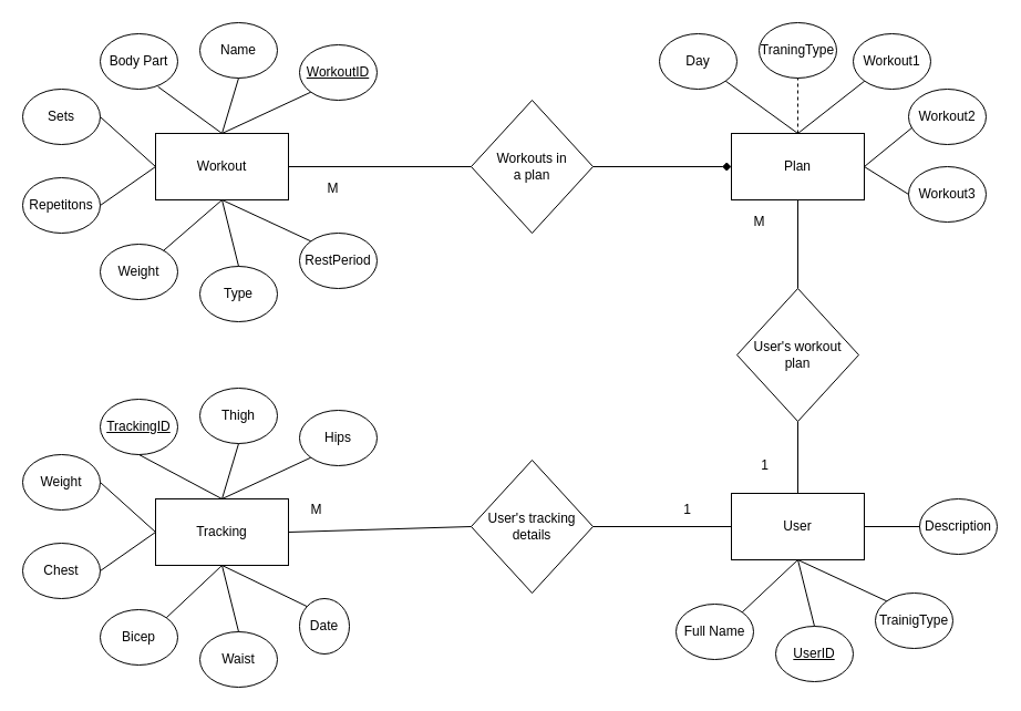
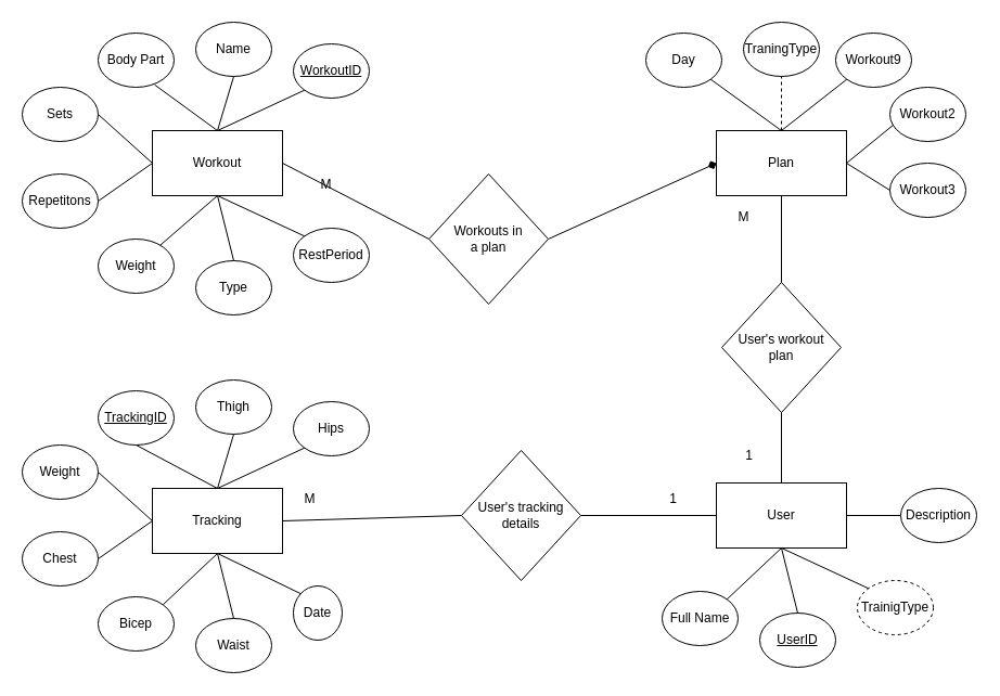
  <mxCell id="0" />
  <mxCell id="1" parent="0" />
  <mxCell id="2" value="Workout" style="rounded=0;whiteSpace=wrap;html=1;" parent="1" vertex="1"><mxGeometry x="140" y="120" width="120" height="60" as="geometry" /></mxCell>
  <mxCell id="3" value="Type" style="ellipse;whiteSpace=wrap;html=1;" parent="1" vertex="1"><mxGeometry x="180" y="240" width="70" height="50" as="geometry" /></mxCell>
  <mxCell id="4" value="RestPeriod" style="ellipse;whiteSpace=wrap;html=1;" parent="1" vertex="1"><mxGeometry x="270" y="210" width="70" height="50" as="geometry" /></mxCell>
  <mxCell id="5" value="Weight" style="ellipse;whiteSpace=wrap;html=1;" parent="1" vertex="1"><mxGeometry x="90" y="220" width="70" height="50" as="geometry" /></mxCell>
  <mxCell id="6" value="Sets" style="ellipse;whiteSpace=wrap;html=1;" parent="1" vertex="1"><mxGeometry x="20" y="80" width="70" height="50" as="geometry" /></mxCell>
  <mxCell id="7" value="Body Part" style="ellipse;whiteSpace=wrap;html=1;" parent="1" vertex="1"><mxGeometry x="90" y="30" width="70" height="50" as="geometry" /></mxCell>
  <mxCell id="8" value="Name" style="ellipse;whiteSpace=wrap;html=1;" parent="1" vertex="1"><mxGeometry x="180" y="20" width="70" height="50" as="geometry" /></mxCell>
  <mxCell id="9" value="Repetitons" style="ellipse;whiteSpace=wrap;html=1;" parent="1" vertex="1"><mxGeometry x="20" y="160" width="70" height="50" as="geometry" /></mxCell>
  <mxCell id="10" value="&lt;u&gt;WorkoutID&lt;/u&gt;" style="ellipse;whiteSpace=wrap;html=1;" parent="1" vertex="1"><mxGeometry x="270" y="40" width="70" height="50" as="geometry" /></mxCell>
  <mxCell id="11" value="Tracking" style="rounded=0;whiteSpace=wrap;html=1;" parent="1" vertex="1"><mxGeometry x="140" y="450" width="120" height="60" as="geometry" /></mxCell>
  <mxCell id="12" value="Waist" style="ellipse;whiteSpace=wrap;html=1;" parent="1" vertex="1"><mxGeometry x="180" y="570" width="70" height="50" as="geometry" /></mxCell>
  <mxCell id="13" value="Date" style="ellipse;whiteSpace=wrap;html=1;" parent="1" vertex="1"><mxGeometry x="270" y="540" width="45" height="50" as="geometry" /></mxCell>
  <mxCell id="14" value="Bicep" style="ellipse;whiteSpace=wrap;html=1;" parent="1" vertex="1"><mxGeometry x="90" y="550" width="70" height="50" as="geometry" /></mxCell>
  <mxCell id="15" value="Weight" style="ellipse;whiteSpace=wrap;html=1;" parent="1" vertex="1"><mxGeometry x="20" y="410" width="70" height="50" as="geometry" /></mxCell>
  <mxCell id="16" value="&lt;u&gt;TrackingID&lt;/u&gt;" style="ellipse;whiteSpace=wrap;html=1;" parent="1" vertex="1"><mxGeometry x="90" y="360" width="70" height="50" as="geometry" /></mxCell>
  <mxCell id="17" value="Thigh" style="ellipse;whiteSpace=wrap;html=1;" parent="1" vertex="1"><mxGeometry x="180" y="350" width="70" height="50" as="geometry" /></mxCell>
  <mxCell id="18" value="Chest" style="ellipse;whiteSpace=wrap;html=1;" parent="1" vertex="1"><mxGeometry x="20" y="490" width="70" height="50" as="geometry" /></mxCell>
  <mxCell id="19" value="Hips" style="ellipse;whiteSpace=wrap;html=1;" parent="1" vertex="1"><mxGeometry x="270" y="370" width="70" height="50" as="geometry" /></mxCell>
  <mxCell id="20" value="Plan" style="rounded=0;whiteSpace=wrap;html=1;" parent="1" vertex="1"><mxGeometry x="660" y="120" width="120" height="60" as="geometry" /></mxCell>
  <mxCell id="21" value="Workout2" style="ellipse;whiteSpace=wrap;html=1;" parent="1" vertex="1"><mxGeometry x="820" y="80" width="70" height="50" as="geometry" /></mxCell>
  <mxCell id="22" value="Day" style="ellipse;whiteSpace=wrap;html=1;" parent="1" vertex="1"><mxGeometry x="595" y="30" width="70" height="50" as="geometry" /></mxCell>
  <mxCell id="23" value="TraningType" style="ellipse;whiteSpace=wrap;html=1;" parent="1" vertex="1"><mxGeometry x="685" y="20" width="70" height="50" as="geometry" /></mxCell>
  <mxCell id="24" value="Workout3" style="ellipse;whiteSpace=wrap;html=1;" parent="1" vertex="1"><mxGeometry x="820" y="150" width="70" height="50" as="geometry" /></mxCell>
- <mxCell id="25" value="Workout1" style="ellipse;whiteSpace=wrap;html=1;" parent="1" vertex="1"><mxGeometry x="770" y="30" width="70" height="50" as="geometry" /></mxCell>
+ <mxCell id="25" value="Workout9" style="ellipse;whiteSpace=wrap;html=1;" parent="1" vertex="1"><mxGeometry x="770" y="30" width="70" height="50" as="geometry" /></mxCell>
  <mxCell id="26" value="User" style="rounded=0;whiteSpace=wrap;html=1;" parent="1" vertex="1"><mxGeometry x="660" y="445" width="120" height="60" as="geometry" /></mxCell>
  <mxCell id="27" value="&lt;u&gt;UserID&lt;/u&gt;" style="ellipse;whiteSpace=wrap;html=1;" parent="1" vertex="1"><mxGeometry x="700" y="565" width="70" height="50" as="geometry" /></mxCell>
- <mxCell id="28" value="TrainigType" style="ellipse;whiteSpace=wrap;html=1;" parent="1" vertex="1"><mxGeometry x="790" y="535" width="70" height="50" as="geometry" /></mxCell>
+ <mxCell id="28" value="TrainigType" style="ellipse;whiteSpace=wrap;html=1;dashed=1;" parent="1" vertex="1"><mxGeometry x="790" y="535" width="70" height="50" as="geometry" /></mxCell>
  <mxCell id="29" value="Full Name" style="ellipse;whiteSpace=wrap;html=1;" parent="1" vertex="1"><mxGeometry x="610" y="545" width="70" height="50" as="geometry" /></mxCell>
  <mxCell id="30" value="Description" style="ellipse;whiteSpace=wrap;html=1;" parent="1" vertex="1"><mxGeometry x="830" y="450" width="70" height="50" as="geometry" /></mxCell>
  <mxCell id="31" value="User's tracking details" style="rhombus;whiteSpace=wrap;html=1;" parent="1" vertex="1"><mxGeometry x="425" y="415" width="110" height="120" as="geometry" /></mxCell>
  <mxCell id="32" value="User's workout &lt;br&gt;plan" style="rhombus;whiteSpace=wrap;html=1;" parent="1" vertex="1"><mxGeometry x="665" y="260" width="110" height="120" as="geometry" /></mxCell>
- <mxCell id="33" value="Workouts in &lt;br&gt;a plan" style="rhombus;whiteSpace=wrap;html=1;" parent="1" vertex="1"><mxGeometry x="425" y="90" width="110" height="120" as="geometry" /></mxCell>
+ <mxCell id="33" value="Workouts in &lt;br&gt;a plan" style="rhombus;whiteSpace=wrap;html=1;" parent="1" vertex="1"><mxGeometry x="395" y="160" width="110" height="120" as="geometry" /></mxCell>
  <mxCell id="34" value="" style="endArrow=none;html=1;rounded=0;entryX=0.5;entryY=1;entryDx=0;entryDy=0;exitX=0.5;exitY=0;exitDx=0;exitDy=0;" parent="1" source="3" target="2" edge="1"><mxGeometry width="50" height="50" relative="1" as="geometry"><mxPoint x="280" y="330" as="sourcePoint" /><mxPoint x="330" y="280" as="targetPoint" /></mxGeometry></mxCell>
  <mxCell id="35" value="" style="endArrow=none;html=1;rounded=0;entryX=0.5;entryY=1;entryDx=0;entryDy=0;exitX=0;exitY=0;exitDx=0;exitDy=0;" parent="1" source="4" target="2" edge="1"><mxGeometry width="50" height="50" relative="1" as="geometry"><mxPoint x="225" y="250" as="sourcePoint" /><mxPoint x="210" y="190" as="targetPoint" /></mxGeometry></mxCell>
  <mxCell id="36" value="" style="endArrow=none;html=1;rounded=0;" parent="1" source="5" edge="1"><mxGeometry width="50" height="50" relative="1" as="geometry"><mxPoint x="235" y="260" as="sourcePoint" /><mxPoint x="200" y="180" as="targetPoint" /></mxGeometry></mxCell>
  <mxCell id="37" value="" style="endArrow=none;html=1;rounded=0;entryX=0;entryY=0.5;entryDx=0;entryDy=0;exitX=1;exitY=0.5;exitDx=0;exitDy=0;" parent="1" source="9" target="2" edge="1"><mxGeometry width="50" height="50" relative="1" as="geometry"><mxPoint x="245" y="270" as="sourcePoint" /><mxPoint x="230" y="210" as="targetPoint" /></mxGeometry></mxCell>
  <mxCell id="38" value="" style="endArrow=none;html=1;rounded=0;entryX=0;entryY=0.5;entryDx=0;entryDy=0;exitX=1;exitY=0.5;exitDx=0;exitDy=0;" parent="1" source="6" target="2" edge="1"><mxGeometry width="50" height="50" relative="1" as="geometry"><mxPoint x="255" y="280" as="sourcePoint" /><mxPoint x="240" y="220" as="targetPoint" /></mxGeometry></mxCell>
  <mxCell id="39" value="" style="endArrow=none;html=1;rounded=0;entryX=0.745;entryY=0.955;entryDx=0;entryDy=0;exitX=0.5;exitY=0;exitDx=0;exitDy=0;entryPerimeter=0;" parent="1" source="2" target="7" edge="1"><mxGeometry width="50" height="50" relative="1" as="geometry"><mxPoint x="265" y="290" as="sourcePoint" /><mxPoint x="250" y="230" as="targetPoint" /></mxGeometry></mxCell>
  <mxCell id="40" value="" style="endArrow=none;html=1;rounded=0;entryX=0.5;entryY=1;entryDx=0;entryDy=0;exitX=0.5;exitY=0;exitDx=0;exitDy=0;" parent="1" source="2" target="8" edge="1"><mxGeometry width="50" height="50" relative="1" as="geometry"><mxPoint x="275" y="300" as="sourcePoint" /><mxPoint x="260" y="240" as="targetPoint" /></mxGeometry></mxCell>
  <mxCell id="41" value="" style="endArrow=none;html=1;rounded=0;entryX=0;entryY=1;entryDx=0;entryDy=0;exitX=0.5;exitY=0;exitDx=0;exitDy=0;" parent="1" source="2" target="10" edge="1"><mxGeometry width="50" height="50" relative="1" as="geometry"><mxPoint x="285" y="310" as="sourcePoint" /><mxPoint x="270" y="250" as="targetPoint" /></mxGeometry></mxCell>
  <mxCell id="42" value="" style="endArrow=none;html=1;rounded=0;exitX=0.5;exitY=0;exitDx=0;exitDy=0;entryX=0.5;entryY=1;entryDx=0;entryDy=0;" parent="1" source="11" target="17" edge="1"><mxGeometry width="50" height="50" relative="1" as="geometry"><mxPoint x="280" y="330" as="sourcePoint" /><mxPoint x="330" y="280" as="targetPoint" /></mxGeometry></mxCell>
  <mxCell id="43" value="" style="endArrow=none;html=1;rounded=0;entryX=0.5;entryY=1;entryDx=0;entryDy=0;exitX=0.5;exitY=0;exitDx=0;exitDy=0;" parent="1" source="11" target="16" edge="1"><mxGeometry width="50" height="50" relative="1" as="geometry"><mxPoint x="295" y="320" as="sourcePoint" /><mxPoint x="280" y="260" as="targetPoint" /></mxGeometry></mxCell>
  <mxCell id="44" value="" style="endArrow=none;html=1;rounded=0;entryX=0;entryY=1;entryDx=0;entryDy=0;" parent="1" target="19" edge="1"><mxGeometry width="50" height="50" relative="1" as="geometry"><mxPoint x="200" y="450" as="sourcePoint" /><mxPoint x="290" y="270" as="targetPoint" /></mxGeometry></mxCell>
  <mxCell id="45" value="" style="endArrow=none;html=1;rounded=0;entryX=0.5;entryY=1;entryDx=0;entryDy=0;exitX=0.5;exitY=0;exitDx=0;exitDy=0;" parent="1" source="12" target="11" edge="1"><mxGeometry width="50" height="50" relative="1" as="geometry"><mxPoint x="315" y="340" as="sourcePoint" /><mxPoint x="300" y="280" as="targetPoint" /></mxGeometry></mxCell>
  <mxCell id="46" value="" style="endArrow=none;html=1;rounded=0;entryX=0.5;entryY=1;entryDx=0;entryDy=0;exitX=0;exitY=0;exitDx=0;exitDy=0;" parent="1" source="13" target="11" edge="1"><mxGeometry width="50" height="50" relative="1" as="geometry"><mxPoint x="325" y="350" as="sourcePoint" /><mxPoint x="310" y="290" as="targetPoint" /></mxGeometry></mxCell>
  <mxCell id="47" value="" style="endArrow=none;html=1;rounded=0;entryX=0.5;entryY=1;entryDx=0;entryDy=0;exitX=1;exitY=0;exitDx=0;exitDy=0;" parent="1" source="14" target="11" edge="1"><mxGeometry width="50" height="50" relative="1" as="geometry"><mxPoint x="335" y="360" as="sourcePoint" /><mxPoint x="320" y="300" as="targetPoint" /></mxGeometry></mxCell>
  <mxCell id="48" value="" style="endArrow=none;html=1;rounded=0;entryX=1;entryY=0.5;entryDx=0;entryDy=0;exitX=0;exitY=0.5;exitDx=0;exitDy=0;" parent="1" source="11" target="18" edge="1"><mxGeometry width="50" height="50" relative="1" as="geometry"><mxPoint x="345" y="370" as="sourcePoint" /><mxPoint x="330" y="310" as="targetPoint" /></mxGeometry></mxCell>
  <mxCell id="49" value="" style="endArrow=none;html=1;rounded=0;entryX=1;entryY=0.5;entryDx=0;entryDy=0;exitX=0;exitY=0.5;exitDx=0;exitDy=0;" parent="1" source="11" target="15" edge="1"><mxGeometry width="50" height="50" relative="1" as="geometry"><mxPoint x="355" y="380" as="sourcePoint" /><mxPoint x="340" y="320" as="targetPoint" /></mxGeometry></mxCell>
  <mxCell id="50" value="" style="endArrow=none;html=1;rounded=0;entryX=1;entryY=0;entryDx=0;entryDy=0;exitX=0.5;exitY=1;exitDx=0;exitDy=0;" parent="1" source="26" target="29" edge="1"><mxGeometry width="50" height="50" relative="1" as="geometry"><mxPoint x="365" y="390" as="sourcePoint" /><mxPoint x="350" y="330" as="targetPoint" /></mxGeometry></mxCell>
  <mxCell id="51" value="" style="endArrow=none;html=1;rounded=0;entryX=0.5;entryY=0;entryDx=0;entryDy=0;exitX=0.5;exitY=1;exitDx=0;exitDy=0;" parent="1" source="26" target="27" edge="1"><mxGeometry width="50" height="50" relative="1" as="geometry"><mxPoint x="375" y="400" as="sourcePoint" /><mxPoint x="360" y="340" as="targetPoint" /></mxGeometry></mxCell>
  <mxCell id="52" value="" style="endArrow=none;html=1;rounded=0;entryX=0;entryY=0;entryDx=0;entryDy=0;exitX=0.5;exitY=1;exitDx=0;exitDy=0;" parent="1" source="26" target="28" edge="1"><mxGeometry width="50" height="50" relative="1" as="geometry"><mxPoint x="385" y="410" as="sourcePoint" /><mxPoint x="370" y="350" as="targetPoint" /></mxGeometry></mxCell>
  <mxCell id="53" value="" style="endArrow=none;html=1;rounded=0;entryX=0;entryY=0.5;entryDx=0;entryDy=0;exitX=1;exitY=0.5;exitDx=0;exitDy=0;" parent="1" source="26" target="30" edge="1"><mxGeometry width="50" height="50" relative="1" as="geometry"><mxPoint x="395" y="420" as="sourcePoint" /><mxPoint x="380" y="360" as="targetPoint" /></mxGeometry></mxCell>
  <mxCell id="54" value="" style="endArrow=none;html=1;rounded=0;entryX=0;entryY=0.5;entryDx=0;entryDy=0;exitX=1;exitY=0.5;exitDx=0;exitDy=0;" parent="1" source="20" target="24" edge="1"><mxGeometry width="50" height="50" relative="1" as="geometry"><mxPoint x="405" y="430" as="sourcePoint" /><mxPoint x="390" y="370" as="targetPoint" /></mxGeometry></mxCell>
  <mxCell id="55" value="" style="endArrow=none;html=1;rounded=0;entryX=0.051;entryY=0.689;entryDx=0;entryDy=0;exitX=1;exitY=0.5;exitDx=0;exitDy=0;entryPerimeter=0;" parent="1" source="20" target="21" edge="1"><mxGeometry width="50" height="50" relative="1" as="geometry"><mxPoint x="415" y="440" as="sourcePoint" /><mxPoint x="400" y="380" as="targetPoint" /></mxGeometry></mxCell>
  <mxCell id="56" value="" style="endArrow=none;html=1;rounded=0;entryX=0.5;entryY=0;entryDx=0;entryDy=0;exitX=1;exitY=1;exitDx=0;exitDy=0;" parent="1" source="22" target="20" edge="1"><mxGeometry width="50" height="50" relative="1" as="geometry"><mxPoint x="425" y="450" as="sourcePoint" /><mxPoint x="410" y="390" as="targetPoint" /></mxGeometry></mxCell>
  <mxCell id="57" value="" style="endArrow=none;html=1;rounded=0;entryX=0.5;entryY=1;entryDx=0;entryDy=0;exitX=0.5;exitY=0;exitDx=0;exitDy=0;dashed=1;" parent="1" source="20" target="23" edge="1"><mxGeometry width="50" height="50" relative="1" as="geometry"><mxPoint x="435" y="460" as="sourcePoint" /><mxPoint x="420" y="400" as="targetPoint" /></mxGeometry></mxCell>
  <mxCell id="58" value="" style="endArrow=none;html=1;rounded=0;entryX=0;entryY=1;entryDx=0;entryDy=0;exitX=0.5;exitY=0;exitDx=0;exitDy=0;" parent="1" source="20" target="25" edge="1"><mxGeometry width="50" height="50" relative="1" as="geometry"><mxPoint x="445" y="470" as="sourcePoint" /><mxPoint x="430" y="410" as="targetPoint" /></mxGeometry></mxCell>
  <mxCell id="59" value="" style="endArrow=none;html=1;rounded=0;entryX=1;entryY=0.5;entryDx=0;entryDy=0;exitX=0;exitY=0.5;exitDx=0;exitDy=0;" parent="1" source="31" target="11" edge="1"><mxGeometry width="50" height="50" relative="1" as="geometry"><mxPoint x="455" y="480" as="sourcePoint" /><mxPoint x="440" y="420" as="targetPoint" /></mxGeometry></mxCell>
  <mxCell id="60" value="" style="endArrow=none;html=1;rounded=0;entryX=0;entryY=0.5;entryDx=0;entryDy=0;exitX=1;exitY=0.5;exitDx=0;exitDy=0;" parent="1" source="31" target="26" edge="1"><mxGeometry width="50" height="50" relative="1" as="geometry"><mxPoint x="465" y="490" as="sourcePoint" /><mxPoint x="450" y="430" as="targetPoint" /></mxGeometry></mxCell>
  <mxCell id="61" value="" style="endArrow=none;html=1;rounded=0;entryX=0.5;entryY=1;entryDx=0;entryDy=0;" parent="1" source="26" target="32" edge="1"><mxGeometry width="50" height="50" relative="1" as="geometry"><mxPoint x="475" y="500" as="sourcePoint" /><mxPoint x="460" y="440" as="targetPoint" /></mxGeometry></mxCell>
  <mxCell id="62" value="" style="endArrow=none;html=1;rounded=0;exitX=0.5;exitY=0;exitDx=0;exitDy=0;entryX=0.5;entryY=1;entryDx=0;entryDy=0;" parent="1" source="32" target="20" edge="1"><mxGeometry width="50" height="50" relative="1" as="geometry"><mxPoint x="735.29" y="276.68" as="sourcePoint" /><mxPoint x="780" y="150" as="targetPoint" /></mxGeometry></mxCell>
  <mxCell id="63" value="" style="endArrow=diamond;html=1;rounded=0;entryX=0;entryY=0.5;entryDx=0;entryDy=0;exitX=1;exitY=0.5;exitDx=0;exitDy=0;" parent="1" source="33" target="20" edge="1"><mxGeometry width="50" height="50" relative="1" as="geometry"><mxPoint x="580" y="450" as="sourcePoint" /><mxPoint x="630" y="400" as="targetPoint" /></mxGeometry></mxCell>
  <mxCell id="64" value="" style="endArrow=none;html=1;rounded=0;exitX=1;exitY=0.5;exitDx=0;exitDy=0;entryX=0;entryY=0.5;entryDx=0;entryDy=0;" parent="1" source="2" target="33" edge="1"><mxGeometry width="50" height="50" relative="1" as="geometry"><mxPoint x="745.29" y="286.68" as="sourcePoint" /><mxPoint x="790" y="160" as="targetPoint" /></mxGeometry></mxCell>
  <mxCell id="65" value="1" style="text;html=1;align=center;verticalAlign=middle;resizable=0;points=[];autosize=1;strokeColor=none;fillColor=none;" vertex="1" parent="1"><mxGeometry x="680" y="410" width="20" height="20" as="geometry" /></mxCell>
  <mxCell id="66" value="1" style="text;html=1;align=center;verticalAlign=middle;resizable=0;points=[];autosize=1;strokeColor=none;fillColor=none;" vertex="1" parent="1"><mxGeometry x="610" y="450" width="20" height="20" as="geometry" /></mxCell>
  <mxCell id="67" value="M" style="text;html=1;align=center;verticalAlign=middle;resizable=0;points=[];autosize=1;strokeColor=none;fillColor=none;" vertex="1" parent="1"><mxGeometry x="270" y="450" width="30" height="20" as="geometry" /></mxCell>
  <mxCell id="68" value="M" style="text;html=1;align=center;verticalAlign=middle;resizable=0;points=[];autosize=1;strokeColor=none;fillColor=none;" vertex="1" parent="1"><mxGeometry x="285" y="160" width="30" height="20" as="geometry" /></mxCell>
  <mxCell id="69" value="M" style="text;html=1;align=center;verticalAlign=middle;resizable=0;points=[];autosize=1;strokeColor=none;fillColor=none;" vertex="1" parent="1"><mxGeometry x="670" y="190" width="30" height="20" as="geometry" /></mxCell>
